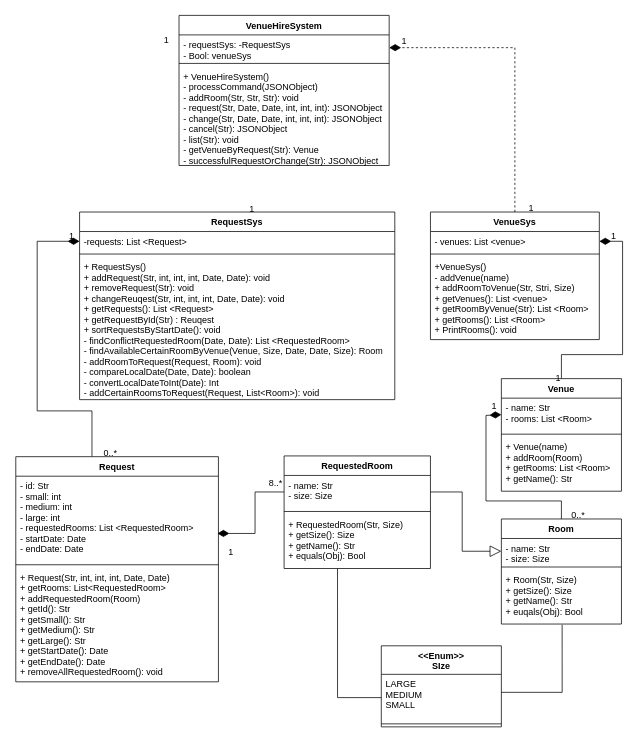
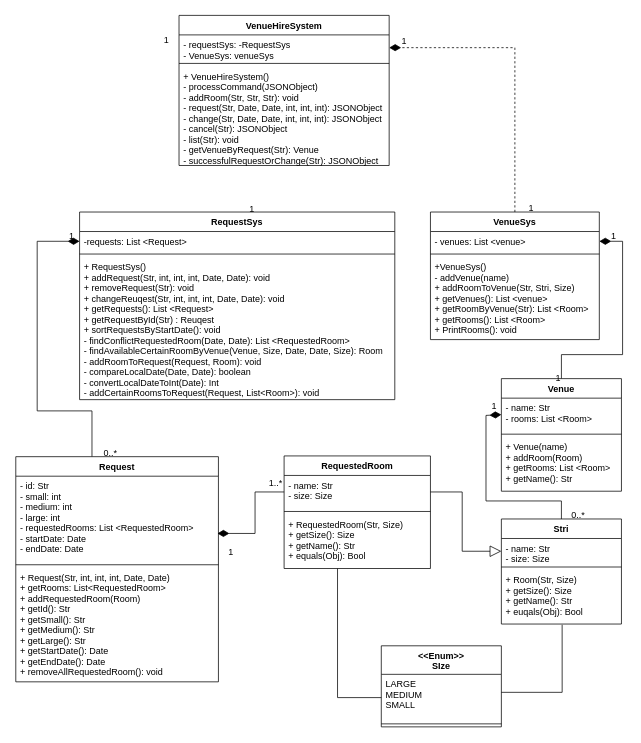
  <mxCell id="0" />
  <mxCell id="1" parent="0" />
  <mxCell id="2" style="edgeStyle=orthogonalEdgeStyle;rounded=0;orthogonalLoop=1;jettySize=auto;html=1;entryX=0;entryY=0.5;entryDx=0;entryDy=0;endArrow=diamondThin;endFill=1;endSize=13;" edge="1" parent="1" source="3" target="9"><mxGeometry relative="1" as="geometry"><Array as="points"><mxPoint x="747" y="667" /><mxPoint x="647" y="667" /><mxPoint x="647" y="553" /></Array></mxGeometry></mxCell>
- <mxCell id="3" value="Room" style="swimlane;fontStyle=1;align=center;verticalAlign=top;childLayout=stackLayout;horizontal=1;startSize=26;horizontalStack=0;resizeParent=1;resizeParentMax=0;resizeLast=0;collapsible=1;marginBottom=0;" parent="1" vertex="1"><mxGeometry x="667.5" y="691" width="160" height="140" as="geometry" /></mxCell>
+ <mxCell id="3" value="Stri" style="swimlane;fontStyle=1;align=center;verticalAlign=top;childLayout=stackLayout;horizontal=1;startSize=26;horizontalStack=0;resizeParent=1;resizeParentMax=0;resizeLast=0;collapsible=1;marginBottom=0;" parent="1" vertex="1"><mxGeometry x="667.5" y="691" width="160" height="140" as="geometry" /></mxCell>
  <mxCell id="4" value="- name: Str&#10;- size: Size&#10;" style="text;strokeColor=none;fillColor=none;align=left;verticalAlign=top;spacingLeft=4;spacingRight=4;overflow=hidden;rotatable=0;points=[[0,0.5],[1,0.5]];portConstraint=eastwest;" parent="3" vertex="1"><mxGeometry y="26" width="160" height="34" as="geometry" /></mxCell>
  <mxCell id="5" value="" style="line;strokeWidth=1;fillColor=none;align=left;verticalAlign=middle;spacingTop=-1;spacingLeft=3;spacingRight=3;rotatable=0;labelPosition=right;points=[];portConstraint=eastwest;" parent="3" vertex="1"><mxGeometry y="60" width="160" height="8" as="geometry" /></mxCell>
  <mxCell id="6" value="+ Room(Str, Size)&#10;+ getSize(): Size&#10;+ getName(): Str&#10;+ euqals(Obj): Bool&#10;" style="text;strokeColor=none;fillColor=none;align=left;verticalAlign=top;spacingLeft=4;spacingRight=4;overflow=hidden;rotatable=0;points=[[0,0.5],[1,0.5]];portConstraint=eastwest;" parent="3" vertex="1"><mxGeometry y="68" width="160" height="72" as="geometry" /></mxCell>
  <mxCell id="7" style="edgeStyle=orthogonalEdgeStyle;rounded=0;orthogonalLoop=1;jettySize=auto;html=1;entryX=1;entryY=0.5;entryDx=0;entryDy=0;endArrow=diamondThin;endFill=1;strokeWidth=1;endSize=13;" parent="1" source="8" target="31" edge="1"><mxGeometry relative="1" as="geometry"><Array as="points"><mxPoint x="747" y="472" /><mxPoint x="829" y="472" /><mxPoint x="829" y="321" /></Array></mxGeometry></mxCell>
  <mxCell id="8" value="Venue" style="swimlane;fontStyle=1;align=center;verticalAlign=top;childLayout=stackLayout;horizontal=1;startSize=26;horizontalStack=0;resizeParent=1;resizeParentMax=0;resizeLast=0;collapsible=1;marginBottom=0;" parent="1" vertex="1"><mxGeometry x="667.5" y="504" width="160" height="150" as="geometry" /></mxCell>
  <mxCell id="9" value="- name: Str&#10;- rooms: List &lt;Room&gt;&#10;" style="text;strokeColor=none;fillColor=none;align=left;verticalAlign=top;spacingLeft=4;spacingRight=4;overflow=hidden;rotatable=0;points=[[0,0.5],[1,0.5]];portConstraint=eastwest;" parent="8" vertex="1"><mxGeometry y="26" width="160" height="44" as="geometry" /></mxCell>
  <mxCell id="10" value="" style="line;strokeWidth=1;fillColor=none;align=left;verticalAlign=middle;spacingTop=-1;spacingLeft=3;spacingRight=3;rotatable=0;labelPosition=right;points=[];portConstraint=eastwest;" parent="8" vertex="1"><mxGeometry y="70" width="160" height="8" as="geometry" /></mxCell>
  <mxCell id="11" value="+ Venue(name)&#10;+ addRoom(Room)&#10;+ getRooms: List &lt;Room&gt;&#10;+ getName(): Str&#10;&#10;" style="text;strokeColor=none;fillColor=none;align=left;verticalAlign=top;spacingLeft=4;spacingRight=4;overflow=hidden;rotatable=0;points=[[0,0.5],[1,0.5]];portConstraint=eastwest;" parent="8" vertex="1"><mxGeometry y="78" width="160" height="72" as="geometry" /></mxCell>
  <mxCell id="12" style="edgeStyle=orthogonalEdgeStyle;rounded=0;orthogonalLoop=1;jettySize=auto;html=1;entryX=0.506;entryY=1.014;entryDx=0;entryDy=0;entryPerimeter=0;endArrow=none;endFill=0;" parent="1" source="13" target="6" edge="1"><mxGeometry relative="1" as="geometry"><Array as="points"><mxPoint x="748.5" y="922" /></Array></mxGeometry></mxCell>
  <mxCell id="13" value="&lt;&lt;Enum&gt;&gt;&#10;SIze&#10;" style="swimlane;fontStyle=1;align=center;verticalAlign=top;childLayout=stackLayout;horizontal=1;startSize=38;horizontalStack=0;resizeParent=1;resizeParentMax=0;resizeLast=0;collapsible=1;marginBottom=0;" parent="1" vertex="1"><mxGeometry x="507.5" y="860" width="160" height="108" as="geometry" /></mxCell>
  <mxCell id="14" value="LARGE&#10;MEDIUM&#10;SMALL&#10;" style="text;strokeColor=none;fillColor=none;align=left;verticalAlign=top;spacingLeft=4;spacingRight=4;overflow=hidden;rotatable=0;points=[[0,0.5],[1,0.5]];portConstraint=eastwest;" parent="13" vertex="1"><mxGeometry y="38" width="160" height="62" as="geometry" /></mxCell>
  <mxCell id="15" value="" style="line;strokeWidth=1;fillColor=none;align=left;verticalAlign=middle;spacingTop=-1;spacingLeft=3;spacingRight=3;rotatable=0;labelPosition=right;points=[];portConstraint=eastwest;" parent="13" vertex="1"><mxGeometry y="100" width="160" height="8" as="geometry" /></mxCell>
  <mxCell id="16" style="edgeStyle=orthogonalEdgeStyle;rounded=0;orthogonalLoop=1;jettySize=auto;html=1;entryX=0;entryY=0.5;entryDx=0;entryDy=0;endArrow=diamondThin;endFill=1;endSize=13;" parent="1" source="17" target="26" edge="1"><mxGeometry relative="1" as="geometry"><Array as="points"><mxPoint x="122" y="547" /><mxPoint x="49" y="547" /><mxPoint x="49" y="321" /></Array></mxGeometry></mxCell>
  <mxCell id="17" value="Request" style="swimlane;fontStyle=1;align=center;verticalAlign=top;childLayout=stackLayout;horizontal=1;startSize=26;horizontalStack=0;resizeParent=1;resizeParentMax=0;resizeLast=0;collapsible=1;marginBottom=0;" parent="1" vertex="1"><mxGeometry x="20.5" y="608" width="270" height="300" as="geometry" /></mxCell>
  <mxCell id="18" value="- id: Str&#10;- small: int&#10;- medium: int&#10;- large: int&#10;- requestedRooms: List &lt;RequestedRoom&gt;&#10;- startDate: Date&#10;- endDate: Date&#10;" style="text;strokeColor=none;fillColor=none;align=left;verticalAlign=top;spacingLeft=4;spacingRight=4;overflow=hidden;rotatable=0;points=[[0,0.5],[1,0.5]];portConstraint=eastwest;" parent="17" vertex="1"><mxGeometry y="26" width="270" height="114" as="geometry" /></mxCell>
  <mxCell id="19" value="" style="line;strokeWidth=1;fillColor=none;align=left;verticalAlign=middle;spacingTop=-1;spacingLeft=3;spacingRight=3;rotatable=0;labelPosition=right;points=[];portConstraint=eastwest;" parent="17" vertex="1"><mxGeometry y="140" width="270" height="8" as="geometry" /></mxCell>
  <mxCell id="20" value="+ Request(Str, int, int, int, Date, Date)&#10;+ getRooms: List&lt;RequestedRoom&gt;&#10;+ addRequestedRoom(Room)&#10;+ getId(): Str&#10;+ getSmall(): Str&#10;+ getMedium(): Str&#10;+ getLarge(): Str&#10;+ getStartDate(): Date&#10;+ getEndDate(): Date&#10;+ removeAllRequestedRoom(): void&#10;&#10;" style="text;strokeColor=none;fillColor=none;align=left;verticalAlign=top;spacingLeft=4;spacingRight=4;overflow=hidden;rotatable=0;points=[[0,0.5],[1,0.5]];portConstraint=eastwest;" parent="17" vertex="1"><mxGeometry y="148" width="270" height="152" as="geometry" /></mxCell>
  <mxCell id="21" value="RequestedRoom" style="swimlane;fontStyle=1;align=center;verticalAlign=top;childLayout=stackLayout;horizontal=1;startSize=26;horizontalStack=0;resizeParent=1;resizeParentMax=0;resizeLast=0;collapsible=1;marginBottom=0;" parent="1" vertex="1"><mxGeometry x="378" y="607" width="195" height="150" as="geometry" /></mxCell>
  <mxCell id="22" value="- name: Str&#10;- size: Size&#10;" style="text;strokeColor=none;fillColor=none;align=left;verticalAlign=top;spacingLeft=4;spacingRight=4;overflow=hidden;rotatable=0;points=[[0,0.5],[1,0.5]];portConstraint=eastwest;" parent="21" vertex="1"><mxGeometry y="26" width="195" height="44" as="geometry" /></mxCell>
  <mxCell id="23" value="" style="line;strokeWidth=1;fillColor=none;align=left;verticalAlign=middle;spacingTop=-1;spacingLeft=3;spacingRight=3;rotatable=0;labelPosition=right;points=[];portConstraint=eastwest;" parent="21" vertex="1"><mxGeometry y="70" width="195" height="8" as="geometry" /></mxCell>
  <mxCell id="24" value="+ RequestedRoom(Str, Size)&#10;+ getSize(): Size&#10;+ getName(): Str&#10;+ equals(Obj): Bool&#10;" style="text;strokeColor=none;fillColor=none;align=left;verticalAlign=top;spacingLeft=4;spacingRight=4;overflow=hidden;rotatable=0;points=[[0,0.5],[1,0.5]];portConstraint=eastwest;" parent="21" vertex="1"><mxGeometry y="78" width="195" height="72" as="geometry" /></mxCell>
  <mxCell id="25" value="RequestSys" style="swimlane;fontStyle=1;align=center;verticalAlign=top;childLayout=stackLayout;horizontal=1;startSize=26;horizontalStack=0;resizeParent=1;resizeParentMax=0;resizeLast=0;collapsible=1;marginBottom=0;" parent="1" vertex="1"><mxGeometry x="105.5" y="282" width="420" height="250" as="geometry" /></mxCell>
  <mxCell id="26" value="-requests: List &lt;Request&gt;" style="text;strokeColor=none;fillColor=none;align=left;verticalAlign=top;spacingLeft=4;spacingRight=4;overflow=hidden;rotatable=0;points=[[0,0.5],[1,0.5]];portConstraint=eastwest;" parent="25" vertex="1"><mxGeometry y="26" width="420" height="26" as="geometry" /></mxCell>
  <mxCell id="27" value="" style="line;strokeWidth=1;fillColor=none;align=left;verticalAlign=middle;spacingTop=-1;spacingLeft=3;spacingRight=3;rotatable=0;labelPosition=right;points=[];portConstraint=eastwest;" parent="25" vertex="1"><mxGeometry y="52" width="420" height="8" as="geometry" /></mxCell>
  <mxCell id="28" value="+ RequestSys()&#10;+ addRequest(Str, int, int, int, Date, Date): void&#10;+ removeRequest(Str): void&#10;+ changeReuqest(Str, int, int, int, Date, Date): void&#10;+ getRequests(): List &lt;Request&gt;&#10;+ getRequestById(Str) : Reuqest&#10;+ sortRequestsByStartDate(): void&#10;- findConflictRequestedRoom(Date, Date): List &lt;RequestedRoom&gt;&#10;- findAvailableCertainRoomByVenue(Venue, Size, Date, Date, Size): Room&#10;- addRoomToRequest(Request, Room): void&#10;- compareLocalDate(Date, Date): boolean&#10;- convertLocalDateToInt(Date): Int&#10;- addCertainRoomsToRequest(Request, List&lt;Room&gt;): void&#10;&#10;&#10;&#10;&#10;" style="text;strokeColor=none;fillColor=none;align=left;verticalAlign=top;spacingLeft=4;spacingRight=4;overflow=hidden;rotatable=0;points=[[0,0.5],[1,0.5]];portConstraint=eastwest;" parent="25" vertex="1"><mxGeometry y="60" width="420" height="190" as="geometry" /></mxCell>
  <mxCell id="29" style="edgeStyle=orthogonalEdgeStyle;rounded=0;orthogonalLoop=1;jettySize=auto;html=1;entryX=1;entryY=0.5;entryDx=0;entryDy=0;endArrow=diamondThin;endFill=1;endSize=13;dashed=1;" parent="1" source="30" target="35" edge="1"><mxGeometry relative="1" as="geometry" /></mxCell>
  <mxCell id="30" value="VenueSys" style="swimlane;fontStyle=1;align=center;verticalAlign=top;childLayout=stackLayout;horizontal=1;startSize=26;horizontalStack=0;resizeParent=1;resizeParentMax=0;resizeLast=0;collapsible=1;marginBottom=0;" parent="1" vertex="1"><mxGeometry x="573" y="282" width="225" height="170" as="geometry" /></mxCell>
  <mxCell id="31" value="- venues: List &lt;venue&gt;" style="text;strokeColor=none;fillColor=none;align=left;verticalAlign=top;spacingLeft=4;spacingRight=4;overflow=hidden;rotatable=0;points=[[0,0.5],[1,0.5]];portConstraint=eastwest;" parent="30" vertex="1"><mxGeometry y="26" width="225" height="26" as="geometry" /></mxCell>
  <mxCell id="32" value="" style="line;strokeWidth=1;fillColor=none;align=left;verticalAlign=middle;spacingTop=-1;spacingLeft=3;spacingRight=3;rotatable=0;labelPosition=right;points=[];portConstraint=eastwest;" parent="30" vertex="1"><mxGeometry y="52" width="225" height="8" as="geometry" /></mxCell>
  <mxCell id="33" value="+VenueSys()&#10;- addVenue(name)&#10;+ addRoomToVenue(Str, Stri, Size)&#10;+ getVenues(): List &lt;venue&gt;&#10;+ getRoomByVenue(Str): List &lt;Room&gt;&#10;+ getRooms(): List &lt;Room&gt;&#10;+ PrintRooms(): void&#10;" style="text;strokeColor=none;fillColor=none;align=left;verticalAlign=top;spacingLeft=4;spacingRight=4;overflow=hidden;rotatable=0;points=[[0,0.5],[1,0.5]];portConstraint=eastwest;" parent="30" vertex="1"><mxGeometry y="60" width="225" height="110" as="geometry" /></mxCell>
  <mxCell id="34" value="VenueHireSystem" style="swimlane;fontStyle=1;align=center;verticalAlign=top;childLayout=stackLayout;horizontal=1;startSize=26;horizontalStack=0;resizeParent=1;resizeParentMax=0;resizeLast=0;collapsible=1;marginBottom=0;" parent="1" vertex="1"><mxGeometry x="238" y="20" width="280" height="200" as="geometry" /></mxCell>
- <mxCell id="35" value="- requestSys: -RequestSys&#10;- Bool: venueSys&#10;" style="text;strokeColor=none;fillColor=none;align=left;verticalAlign=top;spacingLeft=4;spacingRight=4;overflow=hidden;rotatable=0;points=[[0,0.5],[1,0.5]];portConstraint=eastwest;" parent="34" vertex="1"><mxGeometry y="26" width="280" height="34" as="geometry" /></mxCell>
+ <mxCell id="35" value="- requestSys: -RequestSys&#10;- VenueSys: venueSys&#10;" style="text;strokeColor=none;fillColor=none;align=left;verticalAlign=top;spacingLeft=4;spacingRight=4;overflow=hidden;rotatable=0;points=[[0,0.5],[1,0.5]];portConstraint=eastwest;" parent="34" vertex="1"><mxGeometry y="26" width="280" height="34" as="geometry" /></mxCell>
  <mxCell id="36" value="" style="line;strokeWidth=1;fillColor=none;align=left;verticalAlign=middle;spacingTop=-1;spacingLeft=3;spacingRight=3;rotatable=0;labelPosition=right;points=[];portConstraint=eastwest;" parent="34" vertex="1"><mxGeometry y="60" width="280" height="8" as="geometry" /></mxCell>
  <mxCell id="37" value="+ VenueHireSystem()&#10;- processCommand(JSONObject)&#10;- addRoom(Str, Str, Str): void&#10;- request(Str, Date, Date, int, int, int): JSONObject&#10;- change(Str, Date, Date, int, int, int): JSONObject&#10;- cancel(Str): JSONObject&#10;- list(Str): void&#10;- getVenueByRequest(Str): Venue&#10;- successfulRequestOrChange(Str): JSONObject&#10;&#10;" style="text;strokeColor=none;fillColor=none;align=left;verticalAlign=top;spacingLeft=4;spacingRight=4;overflow=hidden;rotatable=0;points=[[0,0.5],[1,0.5]];portConstraint=eastwest;" parent="34" vertex="1"><mxGeometry y="68" width="280" height="132" as="geometry" /></mxCell>
  <mxCell id="38" style="edgeStyle=orthogonalEdgeStyle;rounded=0;orthogonalLoop=1;jettySize=auto;html=1;entryX=0;entryY=0.5;entryDx=0;entryDy=0;endArrow=block;endFill=0;endSize=13;" parent="1" source="22" target="4" edge="1"><mxGeometry relative="1" as="geometry" /></mxCell>
  <mxCell id="39" style="edgeStyle=orthogonalEdgeStyle;rounded=0;orthogonalLoop=1;jettySize=auto;html=1;entryX=0.995;entryY=0.669;entryDx=0;entryDy=0;entryPerimeter=0;shadow=0;endArrow=diamondThin;endFill=1;strokeWidth=1;endSize=13;" parent="1" source="22" target="18" edge="1"><mxGeometry relative="1" as="geometry" /></mxCell>
  <mxCell id="40" style="edgeStyle=orthogonalEdgeStyle;rounded=0;orthogonalLoop=1;jettySize=auto;html=1;entryX=0.365;entryY=1.002;entryDx=0;entryDy=0;entryPerimeter=0;shadow=0;endArrow=none;endFill=0;" parent="1" source="14" target="24" edge="1"><mxGeometry relative="1" as="geometry" /></mxCell>
  <mxCell id="41" value="1" style="text;html=1;resizable=0;points=[];autosize=1;align=left;verticalAlign=top;spacingTop=-4;" vertex="1" parent="1"><mxGeometry x="216" y="43" width="20" height="20" as="geometry" /></mxCell>
  <mxCell id="42" value="1" style="text;html=1;resizable=0;points=[];autosize=1;align=left;verticalAlign=top;spacingTop=-4;" vertex="1" parent="1"><mxGeometry x="533" y="45" width="20" height="20" as="geometry" /></mxCell>
  <mxCell id="43" value="1" style="text;html=1;resizable=0;points=[];autosize=1;align=left;verticalAlign=top;spacingTop=-4;" vertex="1" parent="1"><mxGeometry x="702" y="267" width="20" height="20" as="geometry" /></mxCell>
  <mxCell id="44" value="1" style="text;html=1;resizable=0;points=[];autosize=1;align=left;verticalAlign=top;spacingTop=-4;" vertex="1" parent="1"><mxGeometry x="330" y="268" width="20" height="20" as="geometry" /></mxCell>
  <mxCell id="45" value="1" style="text;html=1;resizable=0;points=[];autosize=1;align=left;verticalAlign=top;spacingTop=-4;" vertex="1" parent="1"><mxGeometry x="90" y="305" width="20" height="20" as="geometry" /></mxCell>
  <mxCell id="46" value="0..*" style="text;html=1;resizable=0;points=[];autosize=1;align=left;verticalAlign=top;spacingTop=-4;" vertex="1" parent="1"><mxGeometry x="136" y="593" width="30" height="20" as="geometry" /></mxCell>
  <mxCell id="47" value="1" style="text;html=1;resizable=0;points=[];autosize=1;align=left;verticalAlign=top;spacingTop=-4;" vertex="1" parent="1"><mxGeometry x="812" y="305" width="20" height="20" as="geometry" /></mxCell>
  <mxCell id="48" value="1" style="text;html=1;resizable=0;points=[];autosize=1;align=left;verticalAlign=top;spacingTop=-4;" vertex="1" parent="1"><mxGeometry x="738" y="493" width="20" height="20" as="geometry" /></mxCell>
  <mxCell id="49" value="1" style="text;html=1;resizable=0;points=[];autosize=1;align=left;verticalAlign=top;spacingTop=-4;" vertex="1" parent="1"><mxGeometry x="653" y="531" width="20" height="20" as="geometry" /></mxCell>
  <mxCell id="50" value="0..*" style="text;html=1;resizable=0;points=[];autosize=1;align=left;verticalAlign=top;spacingTop=-4;" vertex="1" parent="1"><mxGeometry x="759" y="676" width="30" height="20" as="geometry" /></mxCell>
  <mxCell id="51" value="1" style="text;html=1;resizable=0;points=[];autosize=1;align=left;verticalAlign=top;spacingTop=-4;" vertex="1" parent="1"><mxGeometry x="302" y="725" width="20" height="20" as="geometry" /></mxCell>
- <mxCell id="52" value="8..*" style="text;html=1;resizable=0;points=[];autosize=1;align=left;verticalAlign=top;spacingTop=-4;" vertex="1" parent="1"><mxGeometry x="356" y="633" width="30" height="20" as="geometry" /></mxCell>
+ <mxCell id="52" value="1..*" style="text;html=1;resizable=0;points=[];autosize=1;align=left;verticalAlign=top;spacingTop=-4;" vertex="1" parent="1"><mxGeometry x="356" y="633" width="30" height="20" as="geometry" /></mxCell>
